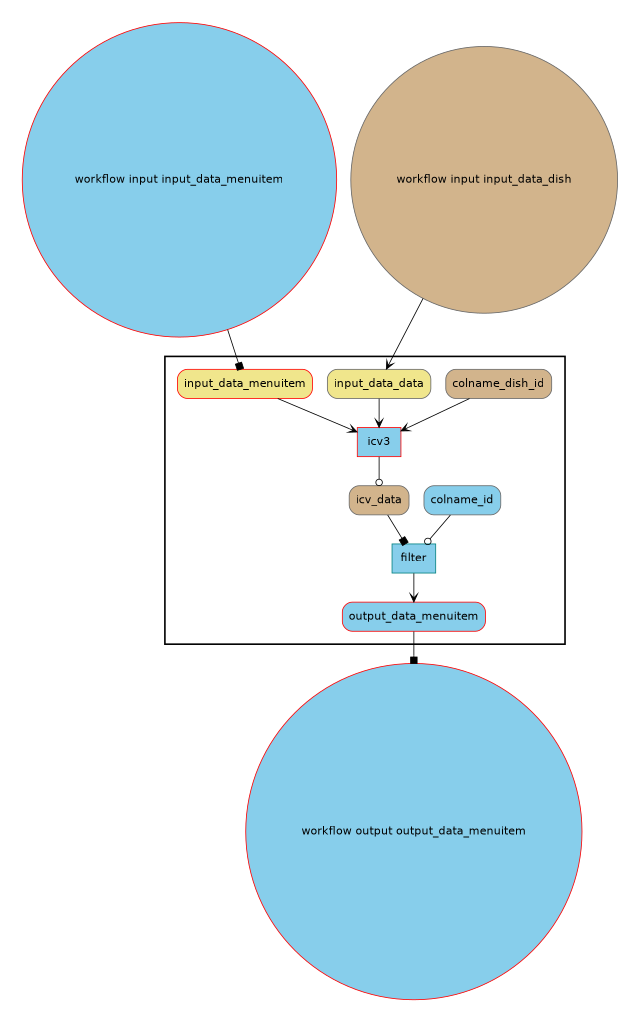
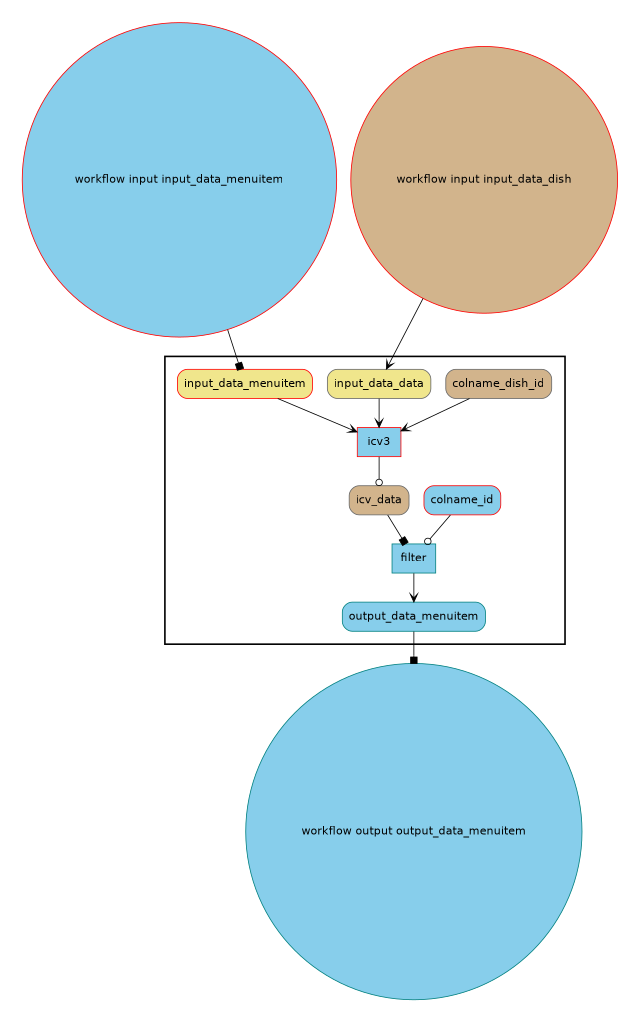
  digraph {
    node [color=red fillcolor=skyblue fontname=Helvetica peripheries=1 shape=box style="rounded,filled"]
    edge [arrowhead=vee]
    filter [color=teal style=filled]
-   output_data_menuitem
+   output_data_menuitem [color=teal]
    icv3 [style=filled]
    icv_data [color=gray40 fillcolor=tan]
    n5 [color=gray40 fillcolor=tan label=colname_dish_id]
-   n6 [color=gray40 label=colname_id]
+   n6 [label=colname_id]
    n7 [color=gray40 fillcolor=khaki label=input_data_data]
    input_data_menuitem [fillcolor=khaki]
-   "workflow input input_data_dish" [color=gray40 fillcolor=tan shape=circle width=0.2]
+   "workflow input input_data_dish" [fillcolor=tan shape=circle width=0.2]
    "workflow input input_data_menuitem" [shape=circle width=0.2]
-   "workflow output output_data_menuitem" [shape=circle width=0.2]
+   "workflow output output_data_menuitem" [color=teal shape=circle width=0.2]
    subgraph cluster_1 {
      color=black
      penwidth=2
      subgraph cluster_2 {
        color=black
        penwidth=0
        filter
        output_data_menuitem
        icv3
        icv_data
        n5
        n6
        n7
        input_data_menuitem
      }
    }
    subgraph cluster_3 {
      penwidth=0
      subgraph cluster_4 {
        penwidth=0
        "workflow output output_data_menuitem"
      }
    }
    subgraph cluster_5 {
      penwidth=0
      subgraph cluster_6 {
        penwidth=0
        "workflow input input_data_dish"
        "workflow input input_data_menuitem"
      }
    }
    filter -> output_data_menuitem
    output_data_menuitem -> "workflow output output_data_menuitem" [arrowhead=box]
    icv3 -> icv_data [arrowhead=odot]
    icv_data -> filter [arrowhead=box]
    n5 -> icv3
    n6 -> filter [arrowhead=odot]
    n7 -> icv3
    input_data_menuitem -> icv3
    "workflow input input_data_dish" -> n7
    "workflow input input_data_menuitem" -> input_data_menuitem [arrowhead=box]
  }
